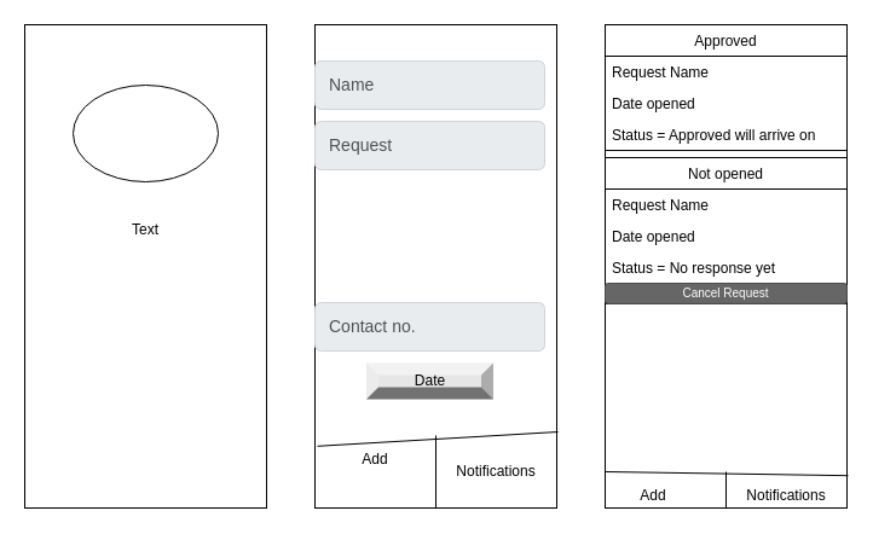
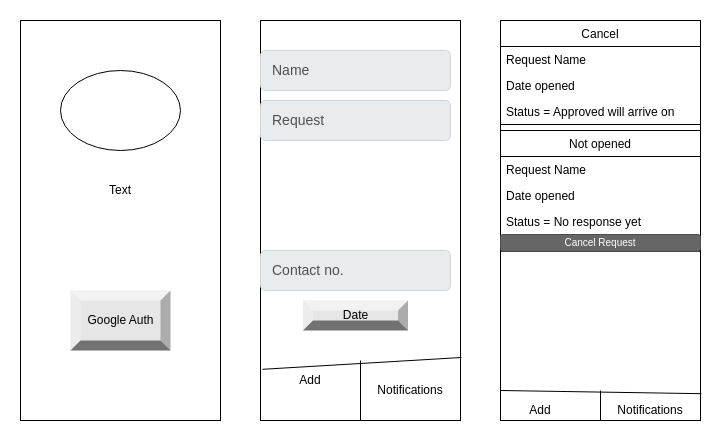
  <mxCell id="0" />
  <mxCell id="1" parent="0" />
  <mxCell id="2" value="" style="rounded=0;whiteSpace=wrap;html=1;" vertex="1" parent="1"><mxGeometry y="20" width="200" height="400" as="geometry" x="20" /></mxCell>
  <mxCell id="3" value="" style="ellipse;whiteSpace=wrap;html=1;" vertex="1" parent="1"><mxGeometry x="60" y="70" width="120" height="80" as="geometry" /></mxCell>
  <mxCell id="4" value="Text" style="text;html=1;strokeColor=none;fillColor=none;align=center;verticalAlign=middle;whiteSpace=wrap;rounded=0;" vertex="1" parent="1"><mxGeometry x="100" y="180" width="40" height="20" as="geometry" /></mxCell>
+ <mxCell id="5" value="Google Auth" style="labelPosition=center;verticalLabelPosition=middle;align=center;html=1;shape=mxgraph.basic.shaded_button;dx=10;fillColor=#E6E6E6;strokeColor=none;" vertex="1" parent="1"><mxGeometry x="70" y="290" width="100" height="60" as="geometry" /></mxCell>
  <mxCell id="6" value="" style="rounded=0;whiteSpace=wrap;html=1;" vertex="1" parent="1"><mxGeometry x="260" y="20" width="200" height="400" as="geometry" /></mxCell>
  <mxCell id="7" value="" style="endArrow=none;html=1;exitX=0.01;exitY=0.872;exitDx=0;exitDy=0;exitPerimeter=0;" edge="1" parent="1" source="6"><mxGeometry width="50" height="50" relative="1" as="geometry"><mxPoint x="390" y="240" as="sourcePoint" /><mxPoint x="461" y="357" as="targetPoint" /></mxGeometry></mxCell>
  <mxCell id="8" value="" style="endArrow=none;html=1;exitX=0.5;exitY=1;exitDx=0;exitDy=0;" edge="1" parent="1" source="6"><mxGeometry width="50" height="50" relative="1" as="geometry"><mxPoint x="390" y="240" as="sourcePoint" /><mxPoint x="360" y="360" as="targetPoint" /></mxGeometry></mxCell>
  <mxCell id="9" value="Add" style="text;html=1;strokeColor=none;fillColor=none;align=center;verticalAlign=middle;whiteSpace=wrap;rounded=0;" vertex="1" parent="1"><mxGeometry x="290" y="370" width="40" height="20" as="geometry" /></mxCell>
  <mxCell id="10" value="Notifications" style="text;html=1;strokeColor=none;fillColor=none;align=center;verticalAlign=middle;whiteSpace=wrap;rounded=0;" vertex="1" parent="1"><mxGeometry x="380" y="380" width="60" height="20" as="geometry" /></mxCell>
  <mxCell id="11" value="Name" style="html=1;shadow=0;dashed=0;shape=mxgraph.bootstrap.rrect;rSize=5;strokeColor=#CED4DA;strokeWidth=1;fillColor=#E9ECEF;fontColor=#505050;whiteSpace=wrap;align=left;verticalAlign=middle;spacingLeft=10;fontSize=14;" vertex="1" parent="1"><mxGeometry x="260" y="50" width="190" height="40" as="geometry" /></mxCell>
  <mxCell id="12" value="Request&amp;nbsp;" style="html=1;shadow=0;dashed=0;shape=mxgraph.bootstrap.rrect;rSize=5;strokeColor=#CED4DA;strokeWidth=1;fillColor=#E9ECEF;fontColor=#505050;whiteSpace=wrap;align=left;verticalAlign=middle;spacingLeft=10;fontSize=14;" vertex="1" parent="1"><mxGeometry x="260" y="100" width="190" height="40" as="geometry" /></mxCell>
  <mxCell id="13" value="Contact no." style="html=1;shadow=0;dashed=0;shape=mxgraph.bootstrap.rrect;rSize=5;strokeColor=#CED4DA;strokeWidth=1;fillColor=#E9ECEF;fontColor=#505050;whiteSpace=wrap;align=left;verticalAlign=middle;spacingLeft=10;fontSize=14;" vertex="1" parent="1"><mxGeometry x="260" y="250" width="190" height="40" as="geometry" /></mxCell>
  <mxCell id="14" value="Date" style="labelPosition=center;verticalLabelPosition=middle;align=center;html=1;shape=mxgraph.basic.shaded_button;dx=10;fillColor=#E6E6E6;strokeColor=none;" vertex="1" parent="1"><mxGeometry x="302.5" y="300" width="105" height="30" as="geometry" /></mxCell>
  <mxCell id="15" value="" style="rounded=0;whiteSpace=wrap;html=1;" vertex="1" parent="1"><mxGeometry x="500" y="20" width="200" height="400" as="geometry" /></mxCell>
- <mxCell id="16" value="Approved" style="swimlane;fontStyle=0;childLayout=stackLayout;horizontal=1;startSize=26;fillColor=none;horizontalStack=0;resizeParent=1;resizeParentMax=0;resizeLast=0;collapsible=1;marginBottom=0;" vertex="1" parent="1"><mxGeometry x="500" y="20" width="200" height="104" as="geometry" /></mxCell>
+ <mxCell id="16" value="Cancel" style="swimlane;fontStyle=0;childLayout=stackLayout;horizontal=1;startSize=26;fillColor=none;horizontalStack=0;resizeParent=1;resizeParentMax=0;resizeLast=0;collapsible=1;marginBottom=0;" vertex="1" parent="1"><mxGeometry x="500" y="20" width="200" height="104" as="geometry" /></mxCell>
  <mxCell id="17" value="Request Name" style="text;strokeColor=none;fillColor=none;align=left;verticalAlign=top;spacingLeft=4;spacingRight=4;overflow=hidden;rotatable=0;points=[[0,0.5],[1,0.5]];portConstraint=eastwest;" vertex="1" parent="16"><mxGeometry y="26" width="200" height="26" as="geometry" /></mxCell>
  <mxCell id="18" value="Date opened" style="text;strokeColor=none;fillColor=none;align=left;verticalAlign=top;spacingLeft=4;spacingRight=4;overflow=hidden;rotatable=0;points=[[0,0.5],[1,0.5]];portConstraint=eastwest;" vertex="1" parent="16"><mxGeometry y="52" width="200" height="26" as="geometry" /></mxCell>
  <mxCell id="19" value="Status = Approved will arrive on " style="text;strokeColor=none;fillColor=none;align=left;verticalAlign=top;spacingLeft=4;spacingRight=4;overflow=hidden;rotatable=0;points=[[0,0.5],[1,0.5]];portConstraint=eastwest;" vertex="1" parent="16"><mxGeometry y="78" width="200" height="26" as="geometry" /></mxCell>
  <mxCell id="20" value="Not opened" style="swimlane;fontStyle=0;childLayout=stackLayout;horizontal=1;startSize=26;fillColor=none;horizontalStack=0;resizeParent=1;resizeParentMax=0;resizeLast=0;collapsible=1;marginBottom=0;" vertex="1" parent="1"><mxGeometry x="500" y="130" width="200" height="120.88" as="geometry" /></mxCell>
  <mxCell id="21" value="Request Name" style="text;strokeColor=none;fillColor=none;align=left;verticalAlign=top;spacingLeft=4;spacingRight=4;overflow=hidden;rotatable=0;points=[[0,0.5],[1,0.5]];portConstraint=eastwest;" vertex="1" parent="20"><mxGeometry y="26" width="200" height="26" as="geometry" /></mxCell>
  <mxCell id="22" value="Date opened" style="text;strokeColor=none;fillColor=none;align=left;verticalAlign=top;spacingLeft=4;spacingRight=4;overflow=hidden;rotatable=0;points=[[0,0.5],[1,0.5]];portConstraint=eastwest;" vertex="1" parent="20"><mxGeometry y="52" width="200" height="26" as="geometry" /></mxCell>
  <mxCell id="23" value="Status = No response yet" style="text;strokeColor=none;fillColor=none;align=left;verticalAlign=top;spacingLeft=4;spacingRight=4;overflow=hidden;rotatable=0;points=[[0,0.5],[1,0.5]];portConstraint=eastwest;" vertex="1" parent="20"><mxGeometry y="78" width="200" height="26" as="geometry" /></mxCell>
  <mxCell id="24" value="Cancel Request" style="rounded=1;html=1;shadow=0;dashed=0;whiteSpace=wrap;fontSize=10;fillColor=#666666;align=center;strokeColor=#4D4D4D;fontColor=#ffffff;" vertex="1" parent="20"><mxGeometry y="104" width="200" height="16.88" as="geometry" /></mxCell>
  <mxCell id="25" value="" style="endArrow=none;html=1;entryX=1.005;entryY=0.933;entryDx=0;entryDy=0;entryPerimeter=0;" edge="1" parent="1" target="15"><mxGeometry width="50" height="50" relative="1" as="geometry"><mxPoint x="500" y="390" as="sourcePoint" /><mxPoint x="550" y="340" as="targetPoint" /></mxGeometry></mxCell>
  <mxCell id="26" value="" style="endArrow=none;html=1;exitX=0.5;exitY=1;exitDx=0;exitDy=0;" edge="1" parent="1" source="15"><mxGeometry width="50" height="50" relative="1" as="geometry"><mxPoint x="580" y="460" as="sourcePoint" /><mxPoint x="600" y="390" as="targetPoint" /></mxGeometry></mxCell>
  <mxCell id="27" value="Add" style="text;html=1;strokeColor=none;fillColor=none;align=center;verticalAlign=middle;whiteSpace=wrap;rounded=0;" vertex="1" parent="1"><mxGeometry x="520" y="400" width="40" height="20" as="geometry" /></mxCell>
  <mxCell id="28" value="Notifications" style="text;html=1;strokeColor=none;fillColor=none;align=center;verticalAlign=middle;whiteSpace=wrap;rounded=0;" vertex="1" parent="1"><mxGeometry x="620" y="400" width="60" height="20" as="geometry" /></mxCell>
